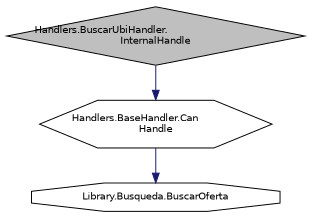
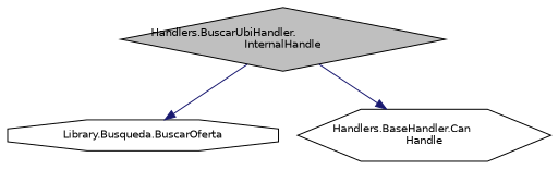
  digraph {
    rankdir=TB
    node [color=black fillcolor=white fontname=Helvetica fontsize=10 style=filled]
    edge [color=midnightblue fontname=Helvetica fontsize=10 labelfontname=Helvetica labelfontsize=10 style=solid]
    n1 [fillcolor=grey75 fontcolor=black height=0.2 label="Handlers.BuscarUbiHandler.\lInternalHandle" shape=diamond width=0.4]
    n2 [height=0.2 label="Library.Busqueda.BuscarOferta" shape=octagon width=0.4]
    n3 [height=0.2 label="Handlers.BaseHandler.Can\lHandle" shape=hexagon width=0.4]
-   n3 -> n2
+   n1 -> n2
    n1 -> n3
  }
